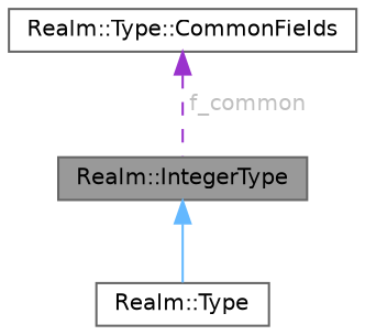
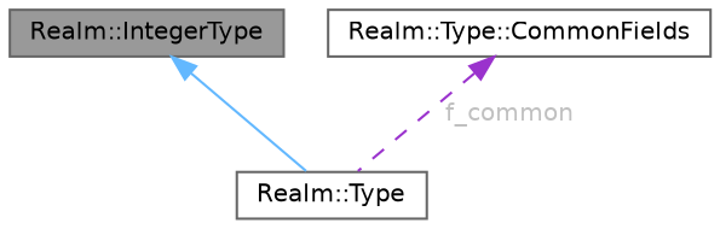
  digraph {
    node [color=gray40 fillcolor=white fontname=Helvetica fontsize=10 shape=box style=filled]
    edge [dir=back fontname=Helvetica fontsize=10 labelfontname=Helvetica labelfontsize=10]
    n1 [fillcolor=grey60 fontcolor=black height=0.2 label="Realm::IntegerType" width=0.4]
    n2 [height=0.2 label="Realm::Type" width=0.4]
    n3 [height=0.2 label="Realm::Type::CommonFields" width=0.4]
    n1 -> n2 [color=steelblue1 style=solid]
-   n3 -> n1 [color=darkorchid3 fontcolor=grey label=" f_common" style=dashed]
+   n3 -> n2 [color=darkorchid3 fontcolor=grey label=" f_common" style=dashed]
  }
